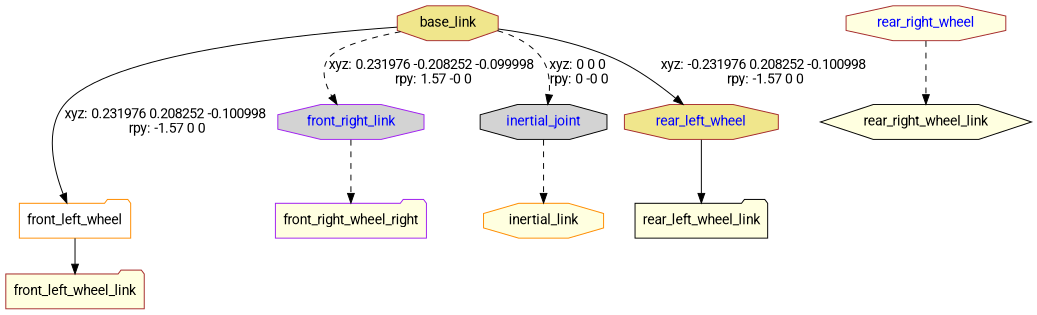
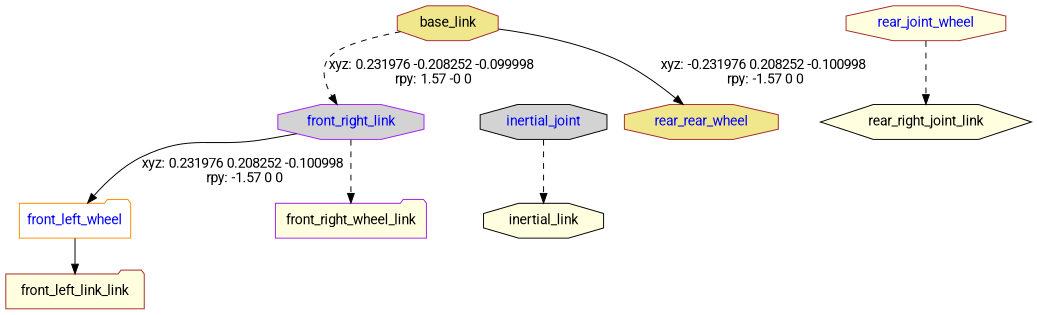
  digraph {
    fontname=Roboto
    node [color=brown fillcolor=lightyellow fontname=Roboto shape=octagon style=filled]
    edge [fontname=Roboto style=dashed]
    n1 [fillcolor=khaki label=base_link]
-   front_left_wheel [color=darkorange fillcolor=white fontcolor=black shape=folder]
+   front_left_wheel [color=darkorange fillcolor=white fontcolor=blue shape=folder]
    n3 [color=purple fillcolor=lightgrey fontcolor=blue label=front_right_link]
    inertial_joint [color=black fillcolor=lightgrey fontcolor=blue]
-   rear_left_wheel [fillcolor=khaki fontcolor=blue]
-   n6 [label=front_left_wheel_link shape=folder]
-   n7 [color=purple label=front_right_wheel_right shape=folder]
-   n8 [color=darkorange label=inertial_link]
-   n9 [color=black label=rear_left_wheel_link shape=folder]
-   rear_right_wheel [fontcolor=blue]
-   n11 [color=black label=rear_right_wheel_link shape=hexagon]
-   n1 -> front_left_wheel [label="xyz: 0.231976 0.208252 -0.100998 \nrpy: -1.57 0 0" style=solid]
+   rear_left_wheel [fillcolor=khaki fontcolor=blue label=rear_rear_wheel]
+   n6 [label=front_left_link_link shape=folder]
+   n7 [color=purple label=front_right_wheel_link shape=folder]
+   n8 [color=black label=inertial_link]
+   rear_right_wheel [fontcolor=blue label=rear_joint_wheel]
+   n11 [color=black label=rear_right_joint_link shape=hexagon]
+   n3 -> front_left_wheel [label="xyz: 0.231976 0.208252 -0.100998 \nrpy: -1.57 0 0" style=solid]
    n1 -> n3 [label="xyz: 0.231976 -0.208252 -0.099998 \nrpy: 1.57 -0 0"]
-   n1 -> inertial_joint [label="xyz: 0 0 0 \nrpy: 0 -0 0"]
    n1 -> rear_left_wheel [label="xyz: -0.231976 0.208252 -0.100998 \nrpy: -1.57 0 0" style=solid]
    front_left_wheel -> n6 [style=solid]
    n3 -> n7
    inertial_joint -> n8
-   rear_left_wheel -> n9 [style=solid]
    rear_right_wheel -> n11
  }
